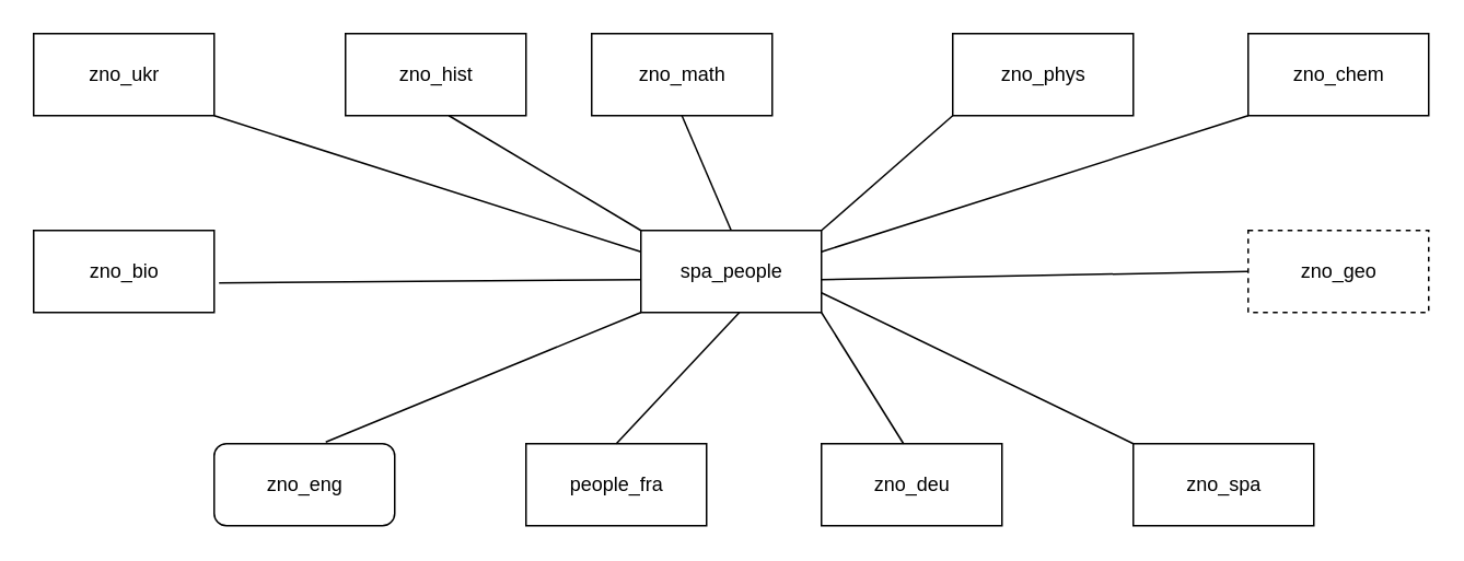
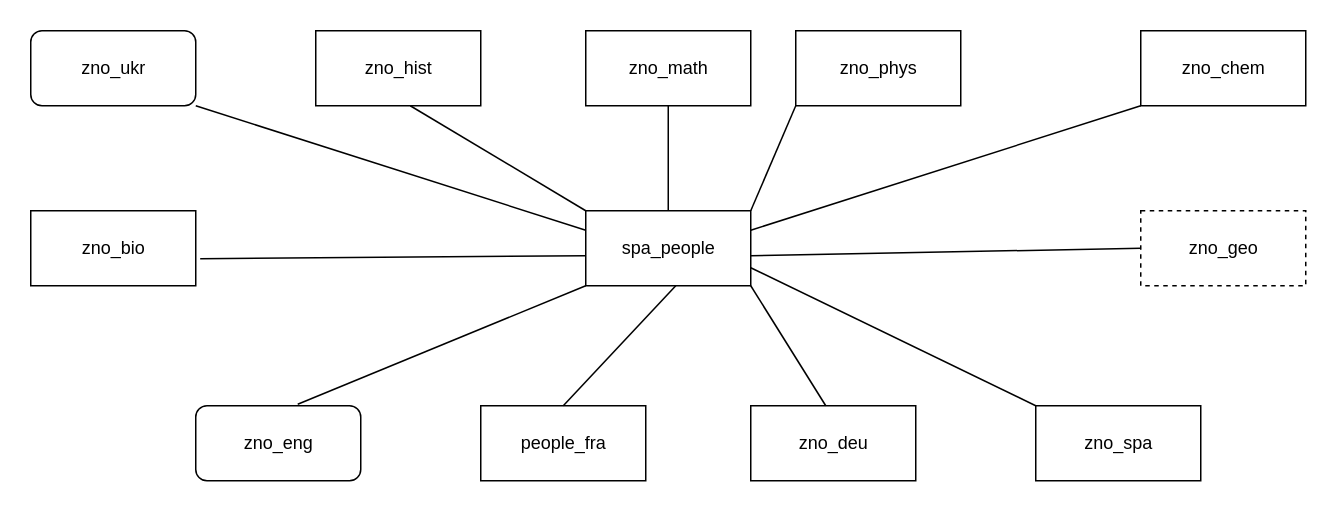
  <mxCell id="0" />
  <mxCell id="1" parent="0" />
- <mxCell id="2" value="zno_ukr" style="html=1;" vertex="1" parent="1"><mxGeometry x="20" y="20" width="110" height="50" as="geometry" /></mxCell>
+ <mxCell id="2" value="zno_ukr" style="html=1;rounded=1;" vertex="1" parent="1"><mxGeometry x="20" y="20" width="110" height="50" as="geometry" /></mxCell>
  <mxCell id="3" value="zno_bio" style="html=1;" vertex="1" parent="1"><mxGeometry x="20" y="140" width="110" height="50" as="geometry" /></mxCell>
  <mxCell id="4" value="spa_people" style="html=1;" vertex="1" parent="1"><mxGeometry x="390" y="140" width="110" height="50" as="geometry" /></mxCell>
  <mxCell id="5" value="zno_geo" style="html=1;dashed=1;" vertex="1" parent="1"><mxGeometry x="760" y="140" width="110" height="50" as="geometry" /></mxCell>
  <mxCell id="6" value="zno_chem" style="html=1;" vertex="1" parent="1"><mxGeometry x="760" y="20" width="110" height="50" as="geometry" /></mxCell>
- <mxCell id="7" value="zno_phys" style="html=1;" vertex="1" parent="1"><mxGeometry x="580" y="20" width="110" height="50" as="geometry" /></mxCell>
- <mxCell id="8" value="zno_math" style="html=1;" vertex="1" parent="1"><mxGeometry x="360" y="20" width="110" height="50" as="geometry" /></mxCell>
+ <mxCell id="7" value="zno_phys" style="html=1;" vertex="1" parent="1"><mxGeometry x="530" y="20" width="110" height="50" as="geometry" /></mxCell>
+ <mxCell id="8" value="zno_math" style="html=1;" vertex="1" parent="1"><mxGeometry x="390" y="20" width="110" height="50" as="geometry" /></mxCell>
  <mxCell id="9" value="zno_hist" style="html=1;" vertex="1" parent="1"><mxGeometry x="210" y="20" width="110" height="50" as="geometry" /></mxCell>
  <mxCell id="10" value="zno_deu" style="html=1;" vertex="1" parent="1"><mxGeometry x="500" y="270" width="110" height="50" as="geometry" /></mxCell>
  <mxCell id="11" value="people_fra" style="html=1;" vertex="1" parent="1"><mxGeometry x="320" y="270" width="110" height="50" as="geometry" /></mxCell>
  <mxCell id="12" value="zno_eng" style="html=1;rounded=1;" vertex="1" parent="1"><mxGeometry x="130" y="270" width="110" height="50" as="geometry" /></mxCell>
  <mxCell id="13" value="zno_spa" style="html=1;" vertex="1" parent="1"><mxGeometry x="690" y="270" width="110" height="50" as="geometry" /></mxCell>
  <mxCell id="14" value="" style="endArrow=none;html=1;entryX=0;entryY=1;entryDx=0;entryDy=0;" edge="1" parent="1" target="7"><mxGeometry width="50" height="50" relative="1" as="geometry"><mxPoint x="500" y="140" as="sourcePoint" /><mxPoint x="550" y="90" as="targetPoint" /></mxGeometry></mxCell>
  <mxCell id="15" value="" style="endArrow=none;html=1;entryX=0.5;entryY=1;entryDx=0;entryDy=0;exitX=0.5;exitY=0;exitDx=0;exitDy=0;" edge="1" parent="1" source="4" target="8"><mxGeometry width="50" height="50" relative="1" as="geometry"><mxPoint x="440" y="140" as="sourcePoint" /><mxPoint x="490" y="90" as="targetPoint" /></mxGeometry></mxCell>
  <mxCell id="16" value="" style="endArrow=none;html=1;exitX=0.5;exitY=0;exitDx=0;exitDy=0;" edge="1" parent="1" source="11"><mxGeometry width="50" height="50" relative="1" as="geometry"><mxPoint x="400" y="240" as="sourcePoint" /><mxPoint x="450" y="190" as="targetPoint" /></mxGeometry></mxCell>
  <mxCell id="17" value="" style="endArrow=none;html=1;exitX=0.618;exitY=-0.02;exitDx=0;exitDy=0;exitPerimeter=0;" edge="1" parent="1" source="12"><mxGeometry width="50" height="50" relative="1" as="geometry"><mxPoint x="340" y="240" as="sourcePoint" /><mxPoint x="390" y="190" as="targetPoint" /></mxGeometry></mxCell>
  <mxCell id="18" value="" style="endArrow=none;html=1;entryX=1.027;entryY=0.64;entryDx=0;entryDy=0;entryPerimeter=0;" edge="1" parent="1" target="3"><mxGeometry width="50" height="50" relative="1" as="geometry"><mxPoint x="390" y="170" as="sourcePoint" /><mxPoint x="140" y="170" as="targetPoint" /><Array as="points"><mxPoint x="390" y="170" /></Array></mxGeometry></mxCell>
  <mxCell id="19" value="" style="endArrow=none;html=1;entryX=0;entryY=0.5;entryDx=0;entryDy=0;" edge="1" parent="1" target="5"><mxGeometry width="50" height="50" relative="1" as="geometry"><mxPoint x="500" y="170" as="sourcePoint" /><mxPoint x="550" y="120" as="targetPoint" /></mxGeometry></mxCell>
  <mxCell id="20" value="" style="endArrow=none;html=1;" edge="1" parent="1"><mxGeometry width="50" height="50" relative="1" as="geometry"><mxPoint x="390" y="140" as="sourcePoint" /><mxPoint x="273" y="70" as="targetPoint" /></mxGeometry></mxCell>
  <mxCell id="21" value="" style="endArrow=none;html=1;" edge="1" parent="1"><mxGeometry width="50" height="50" relative="1" as="geometry"><mxPoint x="500" y="190" as="sourcePoint" /><mxPoint x="550" y="270" as="targetPoint" /><Array as="points"><mxPoint x="550" y="270" /></Array></mxGeometry></mxCell>
  <mxCell id="22" value="" style="endArrow=none;html=1;entryX=0;entryY=1;entryDx=0;entryDy=0;" edge="1" parent="1" target="6"><mxGeometry width="50" height="50" relative="1" as="geometry"><mxPoint x="500" y="153" as="sourcePoint" /><mxPoint x="750" y="70" as="targetPoint" /></mxGeometry></mxCell>
  <mxCell id="23" value="" style="endArrow=none;html=1;entryX=0;entryY=0;entryDx=0;entryDy=0;" edge="1" parent="1" target="13"><mxGeometry width="50" height="50" relative="1" as="geometry"><mxPoint x="500" y="178" as="sourcePoint" /><mxPoint x="550" y="128" as="targetPoint" /></mxGeometry></mxCell>
  <mxCell id="24" value="" style="endArrow=none;html=1;exitX=1;exitY=1;exitDx=0;exitDy=0;" edge="1" parent="1" source="2"><mxGeometry width="50" height="50" relative="1" as="geometry"><mxPoint x="340" y="203" as="sourcePoint" /><mxPoint x="390" y="153" as="targetPoint" /></mxGeometry></mxCell>
